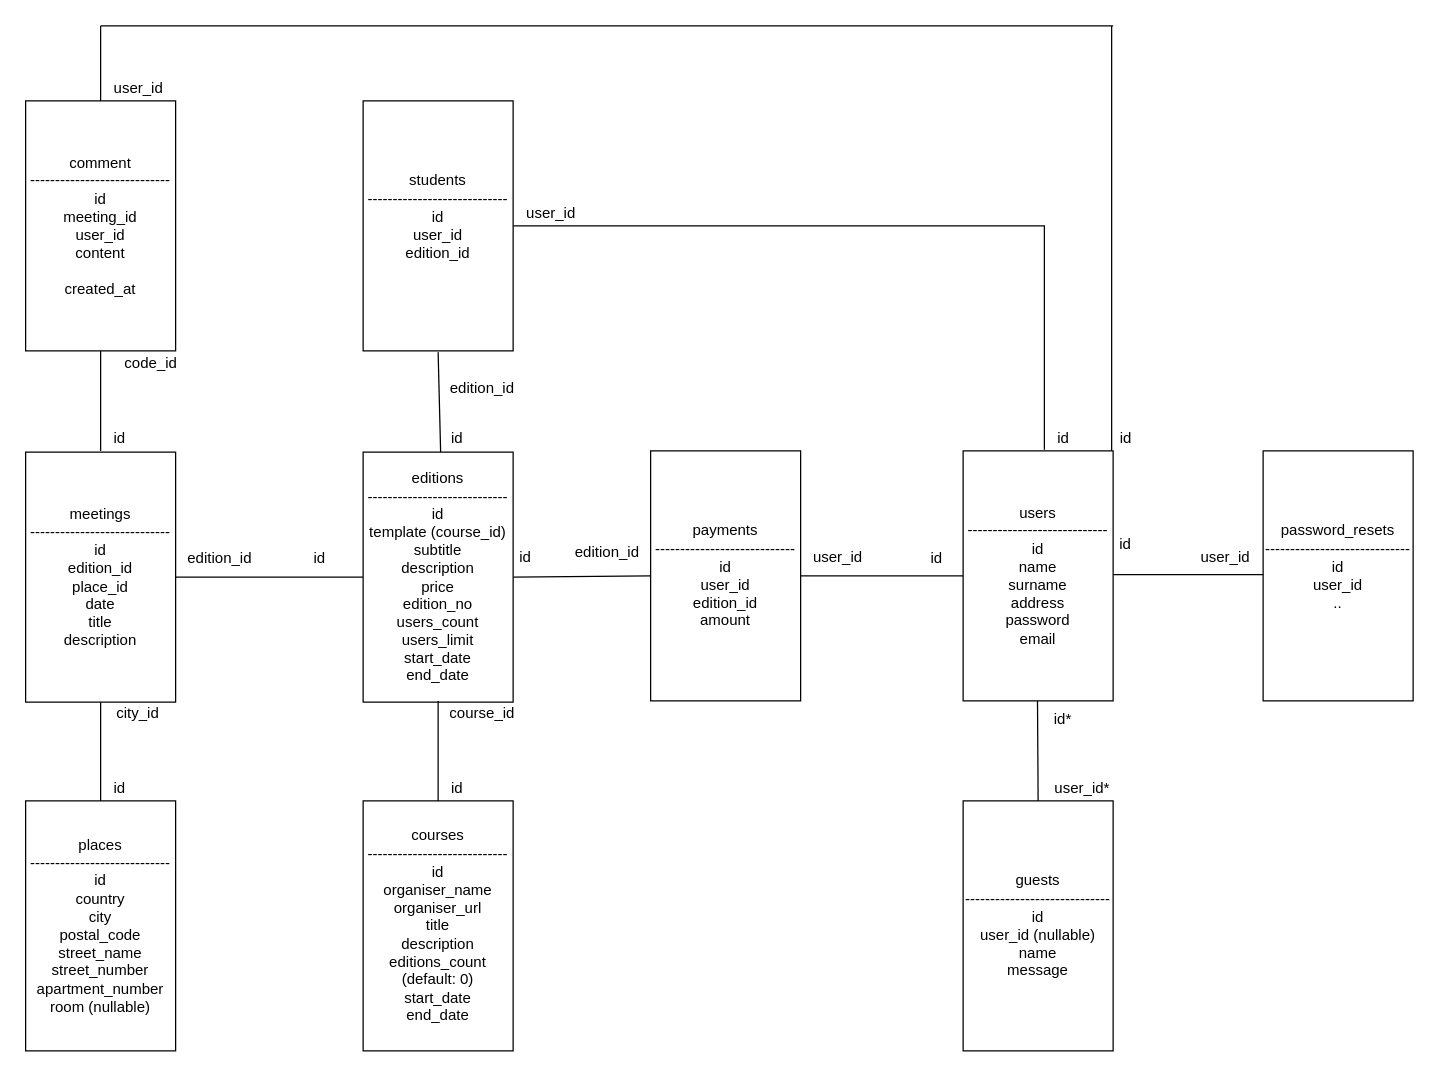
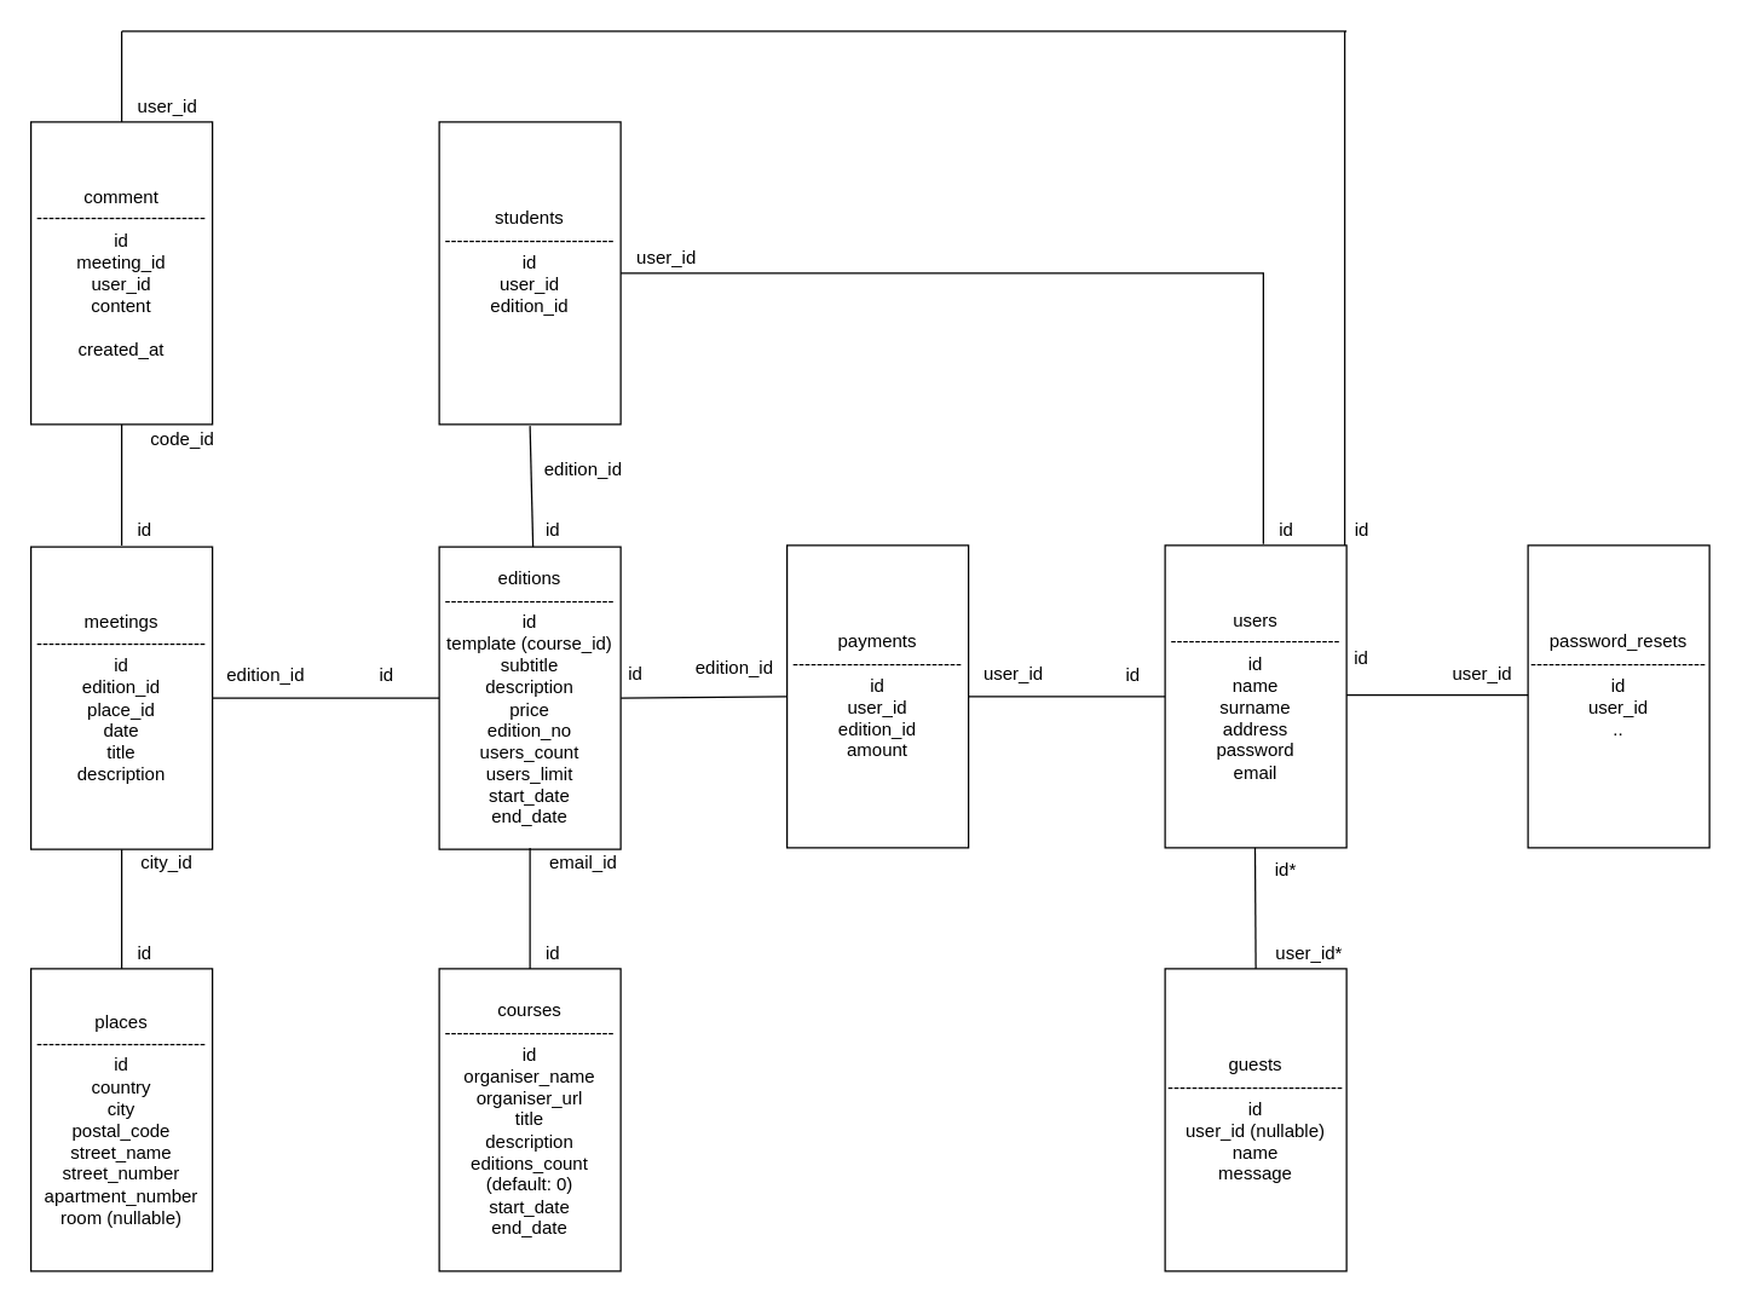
  <mxCell id="0" />
  <mxCell id="1" parent="0" />
  <mxCell id="2" value="&lt;div&gt;users&lt;/div&gt;&lt;div&gt;----------------------------&lt;/div&gt;&lt;div&gt;id&lt;br&gt;&lt;/div&gt;&lt;div&gt;name&lt;/div&gt;&lt;div&gt;surname&lt;/div&gt;&lt;div&gt;address&lt;/div&gt;&lt;div&gt;password&lt;/div&gt;&lt;div&gt;email&lt;br&gt;&lt;/div&gt;" style="rounded=0;whiteSpace=wrap;html=1;" vertex="1" parent="1"><mxGeometry x="770" y="360" width="120" height="200" as="geometry" /></mxCell>
  <mxCell id="3" value="&lt;div&gt;password_resets&lt;/div&gt;&lt;div&gt;-----------------------------&lt;/div&gt;&lt;div&gt;id&lt;br&gt;&lt;/div&gt;&lt;div&gt;user_id&lt;/div&gt;&lt;div&gt;..&lt;/div&gt;&lt;div&gt;&lt;br&gt;&lt;/div&gt;" style="rounded=0;whiteSpace=wrap;html=1;" vertex="1" parent="1"><mxGeometry x="1010" y="360" width="120" height="200" as="geometry" /></mxCell>
  <mxCell id="4" value="id" style="text;html=1;strokeColor=none;fillColor=none;align=center;verticalAlign=middle;whiteSpace=wrap;rounded=0;" vertex="1" parent="1"><mxGeometry x="870" y="420" width="60" height="30" as="geometry" /></mxCell>
  <mxCell id="5" value="user_id" style="text;html=1;strokeColor=none;fillColor=none;align=center;verticalAlign=middle;whiteSpace=wrap;rounded=0;" vertex="1" parent="1"><mxGeometry x="950" y="430" width="60" height="30" as="geometry" /></mxCell>
  <mxCell id="6" value="&lt;div&gt;guests&lt;/div&gt;&lt;div&gt;-----------------------------&lt;/div&gt;&lt;div&gt;id&lt;/div&gt;&lt;div&gt;user_id (nullable)&lt;br&gt;&lt;/div&gt;&lt;div&gt;name&lt;/div&gt;&lt;div&gt;message&lt;br&gt;&lt;/div&gt;" style="rounded=0;whiteSpace=wrap;html=1;" vertex="1" parent="1"><mxGeometry x="770" y="640" width="120" height="200" as="geometry" /></mxCell>
  <mxCell id="7" value="&lt;div&gt;meetings&lt;/div&gt;&lt;div&gt;----------------------------&lt;/div&gt;&lt;div&gt;id&lt;/div&gt;&lt;div&gt;edition_id&lt;/div&gt;&lt;div&gt;place_id&lt;br&gt;&lt;/div&gt;&lt;div&gt;date&lt;/div&gt;&lt;div&gt;title&lt;/div&gt;&lt;div&gt;description&lt;/div&gt;" style="rounded=0;whiteSpace=wrap;html=1;" vertex="1" parent="1"><mxGeometry x="20" y="361" width="120" height="200" as="geometry" /></mxCell>
  <mxCell id="8" value="&lt;div&gt;payments&lt;br&gt;&lt;/div&gt;&lt;div&gt;----------------------------&lt;/div&gt;&lt;div&gt;id&lt;/div&gt;&lt;div&gt;user_id&lt;/div&gt;&lt;div&gt;edition_id&lt;/div&gt;&lt;div&gt;amount&lt;br&gt;&lt;/div&gt;" style="rounded=0;whiteSpace=wrap;html=1;" vertex="1" parent="1"><mxGeometry x="520" y="360" width="120" height="200" as="geometry" /></mxCell>
  <mxCell id="9" value="user_id" style="text;html=1;strokeColor=none;fillColor=none;align=center;verticalAlign=middle;whiteSpace=wrap;rounded=0;" vertex="1" parent="1"><mxGeometry x="640" y="430" width="60" height="30" as="geometry" /></mxCell>
  <mxCell id="10" value="id" style="text;html=1;strokeColor=none;fillColor=none;align=center;verticalAlign=middle;whiteSpace=wrap;rounded=0;" vertex="1" parent="1"><mxGeometry x="719" y="431" width="60" height="30" as="geometry" /></mxCell>
  <mxCell id="11" value="id" style="text;html=1;strokeColor=none;fillColor=none;align=center;verticalAlign=middle;whiteSpace=wrap;rounded=0;" vertex="1" parent="1"><mxGeometry x="390" y="430" width="60" height="30" as="geometry" /></mxCell>
  <mxCell id="12" value="&lt;div&gt;courses&lt;br&gt;&lt;/div&gt;&lt;div&gt;----------------------------&lt;/div&gt;&lt;div&gt;id&lt;/div&gt;&lt;div&gt;organiser_name&lt;/div&gt;&lt;div&gt;organiser_url&lt;br&gt;&lt;/div&gt;&lt;div&gt;title&lt;/div&gt;&lt;div&gt;description&lt;/div&gt;&lt;div&gt;editions_count (default: 0)&lt;/div&gt;&lt;div&gt;start_date&lt;br&gt;end_date&lt;br&gt;&lt;/div&gt;" style="rounded=0;whiteSpace=wrap;html=1;" vertex="1" parent="1"><mxGeometry x="290" y="640" width="120" height="200" as="geometry" /></mxCell>
  <mxCell id="13" value="&lt;div&gt;students&lt;br&gt;&lt;/div&gt;&lt;div&gt;----------------------------&lt;/div&gt;&lt;div&gt;id&lt;/div&gt;&lt;div&gt;user_id&lt;/div&gt;&lt;div&gt;edition_id&lt;/div&gt;&lt;div&gt;&lt;br&gt;&lt;/div&gt;" style="rounded=0;whiteSpace=wrap;html=1;" vertex="1" parent="1"><mxGeometry x="290" y="80" width="120" height="200" as="geometry" /></mxCell>
  <mxCell id="14" value="id" style="text;html=1;align=center;verticalAlign=middle;resizable=0;points=[];autosize=1;strokeColor=none;fillColor=none;" vertex="1" parent="1"><mxGeometry x="350" y="340" width="30" height="20" as="geometry" /></mxCell>
  <mxCell id="15" value="edition_id" style="text;html=1;align=center;verticalAlign=middle;resizable=0;points=[];autosize=1;strokeColor=none;fillColor=none;" vertex="1" parent="1"><mxGeometry x="140" y="436" width="70" height="20" as="geometry" /></mxCell>
  <mxCell id="16" value="id" style="text;html=1;align=center;verticalAlign=middle;resizable=0;points=[];autosize=1;strokeColor=none;fillColor=none;" vertex="1" parent="1"><mxGeometry x="240" y="436" width="30" height="20" as="geometry" /></mxCell>
  <mxCell id="17" value="user_id" style="text;html=1;align=center;verticalAlign=middle;resizable=0;points=[];autosize=1;strokeColor=none;fillColor=none;" vertex="1" parent="1"><mxGeometry x="410" y="160" width="60" height="20" as="geometry" /></mxCell>
  <mxCell id="18" value="id" style="text;html=1;align=center;verticalAlign=middle;resizable=0;points=[];autosize=1;strokeColor=none;fillColor=none;" vertex="1" parent="1"><mxGeometry x="835" y="340" width="30" height="20" as="geometry" /></mxCell>
  <mxCell id="19" value="id*" style="text;html=1;strokeColor=none;fillColor=none;align=center;verticalAlign=middle;whiteSpace=wrap;rounded=0;" vertex="1" parent="1"><mxGeometry x="820" y="560" width="60" height="30" as="geometry" /></mxCell>
  <mxCell id="20" value="user_id*" style="text;html=1;align=center;verticalAlign=middle;resizable=0;points=[];autosize=1;strokeColor=none;fillColor=none;" vertex="1" parent="1"><mxGeometry x="835" y="620" width="60" height="20" as="geometry" /></mxCell>
  <mxCell id="21" value="" style="endArrow=none;html=1;rounded=0;" edge="1" parent="1"><mxGeometry relative="1" as="geometry"><mxPoint x="829.5" y="560" as="sourcePoint" /><mxPoint x="830" y="640" as="targetPoint" /></mxGeometry></mxCell>
  <mxCell id="22" value="" style="endArrow=none;html=1;rounded=0;exitX=1;exitY=0.5;exitDx=0;exitDy=0;entryX=0;entryY=0.5;entryDx=0;entryDy=0;" edge="1" parent="1" source="8" target="2"><mxGeometry relative="1" as="geometry"><mxPoint x="700" y="480" as="sourcePoint" /><mxPoint x="700.5" y="560" as="targetPoint" /></mxGeometry></mxCell>
  <mxCell id="23" value="" style="endArrow=none;html=1;rounded=0;exitX=1;exitY=0.5;exitDx=0;exitDy=0;entryX=0;entryY=0.5;entryDx=0;entryDy=0;" edge="1" parent="1" target="8"><mxGeometry relative="1" as="geometry"><mxPoint x="410" y="461" as="sourcePoint" /><mxPoint x="540" y="461" as="targetPoint" /></mxGeometry></mxCell>
  <mxCell id="24" value="" style="endArrow=none;html=1;rounded=0;exitX=1;exitY=0.5;exitDx=0;exitDy=0;entryX=0;entryY=0.95;entryDx=0;entryDy=0;entryPerimeter=0;" edge="1" parent="1" target="18"><mxGeometry relative="1" as="geometry"><mxPoint x="410" y="180" as="sourcePoint" /><mxPoint x="540" y="180" as="targetPoint" /><Array as="points"><mxPoint x="835" y="180" /></Array></mxGeometry></mxCell>
  <mxCell id="25" value="" style="endArrow=none;html=1;rounded=0;exitX=1;exitY=0.5;exitDx=0;exitDy=0;entryX=0;entryY=0.5;entryDx=0;entryDy=0;" edge="1" parent="1" source="7" target="28"><mxGeometry relative="1" as="geometry"><mxPoint x="150" y="182" as="sourcePoint" /><mxPoint x="260" y="181" as="targetPoint" /></mxGeometry></mxCell>
  <mxCell id="26" value="" style="endArrow=none;html=1;rounded=0;exitX=1;exitY=0.5;exitDx=0;exitDy=0;entryX=0.067;entryY=1.05;entryDx=0;entryDy=0;entryPerimeter=0;" edge="1" parent="1" target="14"><mxGeometry relative="1" as="geometry"><mxPoint x="350" y="281" as="sourcePoint" /><mxPoint x="490" y="280" as="targetPoint" /></mxGeometry></mxCell>
  <mxCell id="27" value="" style="endArrow=none;html=1;rounded=0;entryX=0;entryY=0.5;entryDx=0;entryDy=0;" edge="1" parent="1"><mxGeometry relative="1" as="geometry"><mxPoint x="890" y="459" as="sourcePoint" /><mxPoint x="1010" y="459" as="targetPoint" /></mxGeometry></mxCell>
  <mxCell id="28" value="&lt;div&gt;editions&lt;br&gt;&lt;/div&gt;&lt;div&gt;----------------------------&lt;/div&gt;&lt;div&gt;id&lt;/div&gt;&lt;div&gt;template (course_id)&lt;br&gt;&lt;/div&gt;&lt;div&gt;subtitle&lt;/div&gt;&lt;div&gt;description&lt;/div&gt;&lt;div&gt;price&lt;/div&gt;&lt;div&gt;edition_no&lt;br&gt;&lt;/div&gt;&lt;div&gt;users_count&lt;/div&gt;&lt;div&gt;users_limit&lt;/div&gt;&lt;div&gt;start_date&lt;/div&gt;&lt;div&gt;end_date&lt;br&gt;&lt;/div&gt;" style="rounded=0;whiteSpace=wrap;html=1;" vertex="1" parent="1"><mxGeometry x="290" y="361" width="120" height="200" as="geometry" /></mxCell>
  <mxCell id="29" value="" style="endArrow=none;html=1;rounded=0;exitX=0.5;exitY=0;exitDx=0;exitDy=0;" edge="1" parent="1" source="12"><mxGeometry width="50" height="50" relative="1" as="geometry"><mxPoint x="350" y="600" as="sourcePoint" /><mxPoint x="350" y="560" as="targetPoint" /></mxGeometry></mxCell>
  <mxCell id="30" value="edition_id" style="text;html=1;align=center;verticalAlign=middle;resizable=0;points=[];autosize=1;strokeColor=none;fillColor=none;" vertex="1" parent="1"><mxGeometry x="350" y="300" width="70" height="20" as="geometry" /></mxCell>
  <mxCell id="31" value="edition_id" style="text;html=1;align=center;verticalAlign=middle;resizable=0;points=[];autosize=1;strokeColor=none;fillColor=none;" vertex="1" parent="1"><mxGeometry x="450" y="431" width="70" height="20" as="geometry" /></mxCell>
  <mxCell id="32" value="id" style="text;html=1;align=center;verticalAlign=middle;resizable=0;points=[];autosize=1;strokeColor=none;fillColor=none;" vertex="1" parent="1"><mxGeometry x="350" y="620" width="30" height="20" as="geometry" /></mxCell>
- <mxCell id="33" value="course_id" style="text;html=1;align=center;verticalAlign=middle;resizable=0;points=[];autosize=1;strokeColor=none;fillColor=none;" vertex="1" parent="1"><mxGeometry x="350" y="560" width="70" height="20" as="geometry" /></mxCell>
+ <mxCell id="33" value="email_id" style="text;html=1;align=center;verticalAlign=middle;resizable=0;points=[];autosize=1;strokeColor=none;fillColor=none;" vertex="1" parent="1"><mxGeometry x="350" y="560" width="70" height="20" as="geometry" /></mxCell>
  <mxCell id="34" value="&lt;div&gt;comment&lt;/div&gt;&lt;div&gt;----------------------------&lt;/div&gt;&lt;div&gt;id&lt;/div&gt;&lt;div&gt;meeting_id&lt;/div&gt;&lt;div&gt;user_id&lt;/div&gt;&lt;div&gt;content&lt;br&gt;&lt;/div&gt;&lt;div&gt;&lt;br&gt;&lt;/div&gt;&lt;div&gt;created_at&lt;/div&gt;" style="rounded=0;whiteSpace=wrap;html=1;" vertex="1" parent="1"><mxGeometry x="20" y="80" width="120" height="200" as="geometry" /></mxCell>
  <mxCell id="35" value="" style="endArrow=none;html=1;rounded=0;entryX=0.5;entryY=1;entryDx=0;entryDy=0;" edge="1" parent="1" target="34"><mxGeometry width="50" height="50" relative="1" as="geometry"><mxPoint x="80" y="360" as="sourcePoint" /><mxPoint x="130" y="310" as="targetPoint" /></mxGeometry></mxCell>
  <mxCell id="36" value="code_id" style="text;html=1;align=center;verticalAlign=middle;resizable=0;points=[];autosize=1;strokeColor=none;fillColor=none;" vertex="1" parent="1"><mxGeometry x="80" y="280" width="80" height="20" as="geometry" /></mxCell>
  <mxCell id="37" value="id" style="text;html=1;align=center;verticalAlign=middle;resizable=0;points=[];autosize=1;strokeColor=none;fillColor=none;" vertex="1" parent="1"><mxGeometry x="80" y="340" width="30" height="20" as="geometry" /></mxCell>
  <mxCell id="38" value="" style="endArrow=none;html=1;rounded=0;" edge="1" parent="1"><mxGeometry width="50" height="50" relative="1" as="geometry"><mxPoint x="80" y="80" as="sourcePoint" /><mxPoint x="80" y="20" as="targetPoint" /></mxGeometry></mxCell>
  <mxCell id="39" value="" style="endArrow=none;html=1;rounded=0;" edge="1" parent="1"><mxGeometry width="50" height="50" relative="1" as="geometry"><mxPoint x="890" y="20" as="sourcePoint" /><mxPoint x="80" y="20" as="targetPoint" /></mxGeometry></mxCell>
  <mxCell id="40" value="" style="endArrow=none;html=1;rounded=0;" edge="1" parent="1"><mxGeometry width="50" height="50" relative="1" as="geometry"><mxPoint x="888.82" y="360" as="sourcePoint" /><mxPoint x="888.82" y="20" as="targetPoint" /></mxGeometry></mxCell>
  <mxCell id="41" value="id" style="text;html=1;align=center;verticalAlign=middle;resizable=0;points=[];autosize=1;strokeColor=none;fillColor=none;" vertex="1" parent="1"><mxGeometry x="885" y="340" width="30" height="20" as="geometry" /></mxCell>
  <mxCell id="42" value="user_id" style="text;html=1;align=center;verticalAlign=middle;resizable=0;points=[];autosize=1;strokeColor=none;fillColor=none;" vertex="1" parent="1"><mxGeometry x="80" y="60" width="60" height="20" as="geometry" /></mxCell>
  <mxCell id="43" value="" style="endArrow=none;html=1;rounded=0;entryX=0.5;entryY=1;entryDx=0;entryDy=0;exitX=0.5;exitY=0;exitDx=0;exitDy=0;" edge="1" parent="1" target="7"><mxGeometry width="50" height="50" relative="1" as="geometry"><mxPoint x="80" y="640" as="sourcePoint" /><mxPoint x="135" y="590" as="targetPoint" /></mxGeometry></mxCell>
  <mxCell id="44" value="city_id" style="text;html=1;strokeColor=none;fillColor=none;align=center;verticalAlign=middle;whiteSpace=wrap;rounded=0;" vertex="1" parent="1"><mxGeometry x="80" y="555" width="60" height="30" as="geometry" /></mxCell>
  <mxCell id="45" value="id" style="text;html=1;align=center;verticalAlign=middle;resizable=0;points=[];autosize=1;strokeColor=none;fillColor=none;" vertex="1" parent="1"><mxGeometry x="80" y="620" width="30" height="20" as="geometry" /></mxCell>
  <mxCell id="46" value="&lt;div&gt;places&lt;br&gt;&lt;/div&gt;&lt;div&gt;----------------------------&lt;/div&gt;&lt;div&gt;id&lt;/div&gt;&lt;div&gt;country&lt;/div&gt;&lt;div&gt;city&lt;/div&gt;&lt;div&gt;postal_code&lt;/div&gt;&lt;div&gt;street_name&lt;/div&gt;&lt;div&gt;street_number&lt;/div&gt;&lt;div&gt;apartment_number&lt;br&gt;&lt;/div&gt;&lt;div&gt;room (nullable)&lt;/div&gt;" style="rounded=0;whiteSpace=wrap;html=1;" vertex="1" parent="1"><mxGeometry x="20" y="640" width="120" height="200" as="geometry" /></mxCell>
